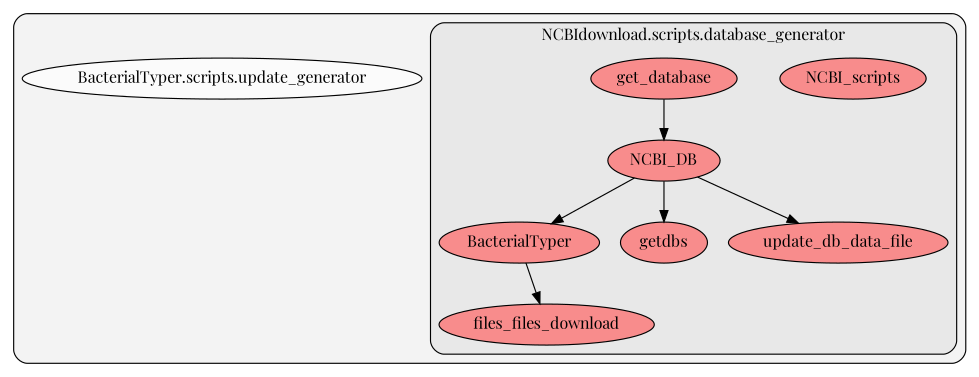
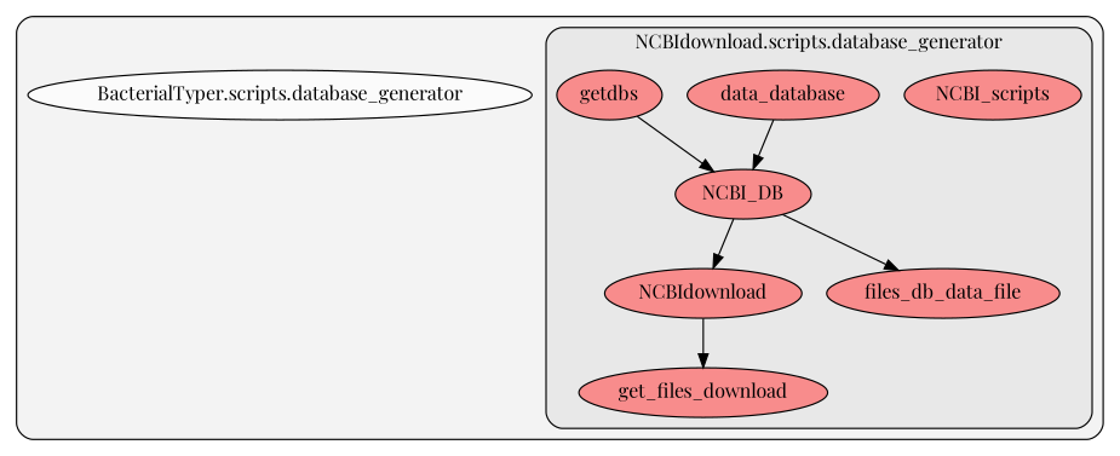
  digraph {
    clusterrank=local
    fontname="Playfair Display"
    rankdir=TB
    node [fillcolor="#ff6565b2" fontcolor="#000000" fontname="Playfair Display" group=0 style=filled]
    edge [color="#000000" fontname="Playfair Display" style=solid]
    n1 [label=NCBI_DB]
    n2 [label=NCBI_scripts]
-   n3 [label=BacterialTyper]
-   n4 [label=get_database]
-   n5 [label=files_files_download]
+   n3 [label=NCBIdownload]
+   n4 [label=data_database]
+   n5 [label=get_files_download]
    n6 [label=getdbs]
-   n7 [label=update_db_data_file]
-   n8 [fillcolor="#ffffffb2" label="BacterialTyper.scripts.update_generator"]
+   n7 [label=files_db_data_file]
+   n8 [fillcolor="#ffffffb2" label="BacterialTyper.scripts.database_generator"]
    subgraph cluster_1 {
      fillcolor="#80808018"
      style="filled,rounded"
      n8
      subgraph cluster_2 {
        fillcolor="#80808018"
        label="NCBIdownload.scripts.database_generator"
        style="filled,rounded"
        n1
        n2
        n3
        n4
        n5
        n6
        n7
      }
    }
    n1 -> n3
-   n1 -> n6
+   n6 -> n1
    n1 -> n7
    n3 -> n5
    n4 -> n1
  }
